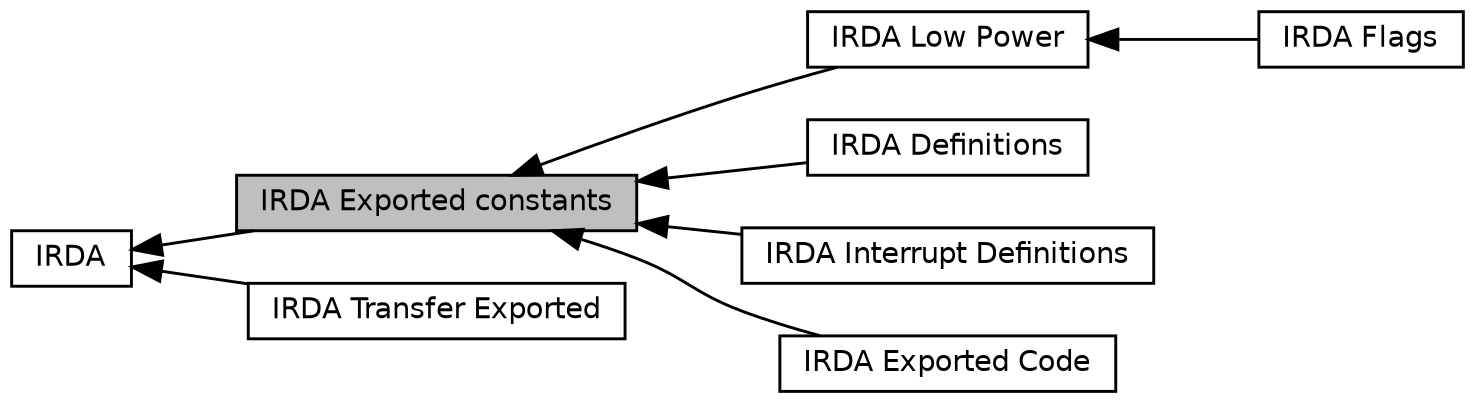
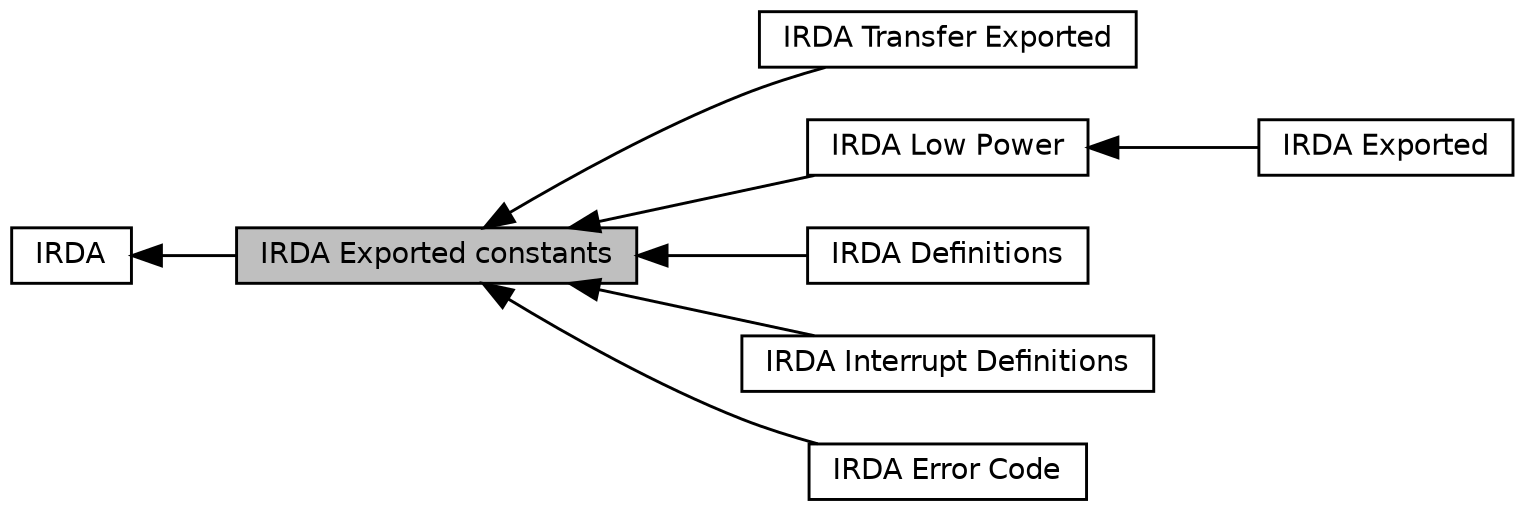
  digraph {
    rankdir=LR
    node [color=black fillcolor=white fontname=Helvetica fontsize=10 shape=box style=filled]
    edge [dir=back fontname=Helvetica fontsize=10 labelfontname=Helvetica labelfontsize=10 shape=plaintext style=solid]
-   n1 [height=0.2 label="IRDA Flags" width=0.4]
+   n1 [height=0.2 label="IRDA Exported" width=0.4]
    n2 [height=0.2 label=IRDA width=0.4]
    n3 [fillcolor=grey75 fontcolor=black height=0.2 label="IRDA Exported constants" width=0.4]
    n4 [height=0.2 label="IRDA Transfer Exported" width=0.4]
    n5 [height=0.2 label="IRDA Low Power" width=0.4]
    n6 [height=0.2 label="IRDA Definitions" width=0.4]
    n7 [height=0.2 label="IRDA Interrupt Definitions" width=0.4]
-   n8 [height=0.2 label="IRDA Exported Code" width=0.4]
+   n8 [height=0.2 label="IRDA Error Code" width=0.4]
    n2 -> n3
-   n2 -> n4
+   n3 -> n4
    n3 -> n5
    n3 -> n6
    n3 -> n7
    n3 -> n8
    n5 -> n1
  }
